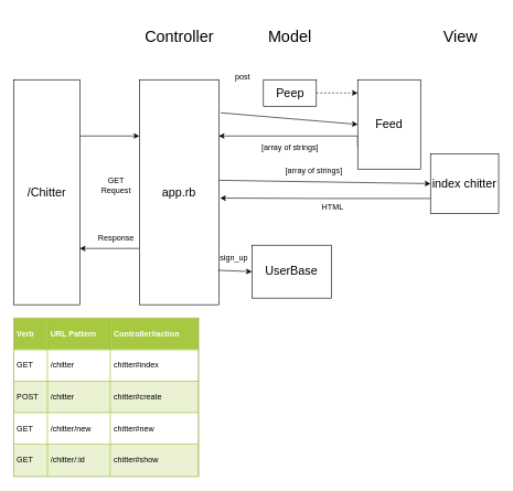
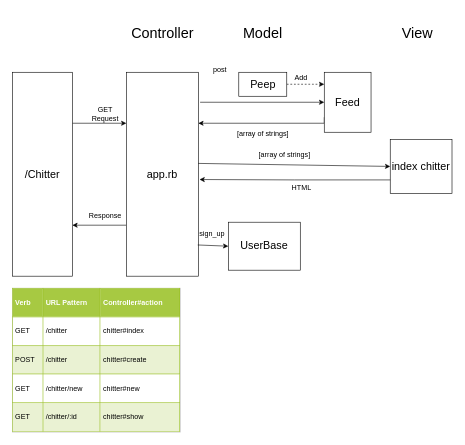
  <mxCell id="0" />
  <mxCell id="1" parent="0" />
  <mxCell id="2" style="edgeStyle=orthogonalEdgeStyle;rounded=0;orthogonalLoop=1;jettySize=auto;html=1;exitX=1;exitY=0.25;exitDx=0;exitDy=0;entryX=0;entryY=0.25;entryDx=0;entryDy=0;" edge="1" parent="1" source="3" target="5"><mxGeometry relative="1" as="geometry" /></mxCell>
  <mxCell id="3" value="&lt;font style=&quot;font-size: 18px&quot;&gt;/Chitter&lt;/font&gt;" style="rounded=0;whiteSpace=wrap;html=1;" vertex="1" parent="1"><mxGeometry x="20" y="120" width="100" height="340" as="geometry" /></mxCell>
  <mxCell id="4" style="edgeStyle=orthogonalEdgeStyle;rounded=0;orthogonalLoop=1;jettySize=auto;html=1;exitX=0;exitY=0.75;exitDx=0;exitDy=0;entryX=1;entryY=0.75;entryDx=0;entryDy=0;" edge="1" parent="1" source="5" target="3"><mxGeometry relative="1" as="geometry" /></mxCell>
  <mxCell id="5" value="&lt;font style=&quot;font-size: 18px&quot;&gt;app.rb&lt;/font&gt;" style="rounded=0;whiteSpace=wrap;html=1;" vertex="1" parent="1"><mxGeometry x="210" y="120" width="120" height="340" as="geometry" /></mxCell>
  <mxCell id="6" value="&lt;font style=&quot;font-size: 24px&quot;&gt;Controller&lt;/font&gt;" style="text;html=1;strokeColor=none;fillColor=none;align=center;verticalAlign=middle;whiteSpace=wrap;rounded=0;" vertex="1" parent="1"><mxGeometry x="212.5" y="20" width="115" height="70" as="geometry" /></mxCell>
  <mxCell id="7" style="edgeStyle=orthogonalEdgeStyle;rounded=0;orthogonalLoop=1;jettySize=auto;html=1;exitX=0;exitY=0.75;exitDx=0;exitDy=0;entryX=1;entryY=0.25;entryDx=0;entryDy=0;" edge="1" parent="1" source="8" target="5"><mxGeometry relative="1" as="geometry"><Array as="points"><mxPoint x="540" y="205" /></Array></mxGeometry></mxCell>
- <mxCell id="8" value="&lt;font style=&quot;font-size: 18px&quot;&gt;Feed&lt;/font&gt;" style="rounded=0;whiteSpace=wrap;html=1;" vertex="1" parent="1"><mxGeometry x="540" y="120" width="95" height="135" as="geometry" /></mxCell>
+ <mxCell id="8" value="&lt;font style=&quot;font-size: 18px&quot;&gt;Feed&lt;/font&gt;" style="rounded=0;whiteSpace=wrap;html=1;" vertex="1" parent="1"><mxGeometry x="540" y="120" width="78" height="100" as="geometry" /></mxCell>
  <mxCell id="9" value="&lt;font style=&quot;font-size: 24px&quot;&gt;Model&lt;/font&gt;" style="text;html=1;strokeColor=none;fillColor=none;align=center;verticalAlign=middle;whiteSpace=wrap;rounded=0;" vertex="1" parent="1"><mxGeometry x="380" y="20" width="115" height="70" as="geometry" /></mxCell>
  <mxCell id="10" value="&lt;font style=&quot;font-size: 18px&quot;&gt;index chitter&lt;/font&gt;" style="rounded=0;whiteSpace=wrap;html=1;" vertex="1" parent="1"><mxGeometry x="650" y="232" width="103" height="90" as="geometry" /></mxCell>
  <mxCell id="11" value="&lt;font style=&quot;font-size: 24px&quot;&gt;View&lt;/font&gt;" style="text;html=1;strokeColor=none;fillColor=none;align=center;verticalAlign=middle;whiteSpace=wrap;rounded=0;" vertex="1" parent="1"><mxGeometry x="638" y="20" width="115" height="70" as="geometry" /></mxCell>
- <mxCell id="12" value="GET Request" style="text;html=1;strokeColor=none;fillColor=none;align=center;verticalAlign=middle;whiteSpace=wrap;rounded=0;" vertex="1" parent="1"><mxGeometry x="155" y="270" width="40" height="20" as="geometry" /></mxCell>
+ <mxCell id="12" value="GET Request" style="text;html=1;strokeColor=none;fillColor=none;align=center;verticalAlign=middle;whiteSpace=wrap;rounded=0;" vertex="1" parent="1"><mxGeometry x="155" y="180" width="40" height="20" as="geometry" /></mxCell>
  <mxCell id="13" value="Response" style="text;html=1;strokeColor=none;fillColor=none;align=center;verticalAlign=middle;whiteSpace=wrap;rounded=0;" vertex="1" parent="1"><mxGeometry x="155" y="350" width="40" height="20" as="geometry" /></mxCell>
  <mxCell id="14" value="" style="edgeStyle=orthogonalEdgeStyle;rounded=0;orthogonalLoop=1;jettySize=auto;html=1;dashed=1;" edge="1" parent="1" source="15" target="8"><mxGeometry relative="1" as="geometry"><Array as="points"><mxPoint x="520" y="140" /><mxPoint x="520" y="140" /></Array></mxGeometry></mxCell>
  <mxCell id="15" value="&lt;font style=&quot;font-size: 18px&quot;&gt;Peep&lt;/font&gt;" style="rounded=0;whiteSpace=wrap;html=1;" vertex="1" parent="1"><mxGeometry x="397.5" y="120" width="80" height="40" as="geometry" /></mxCell>
  <mxCell id="16" value="post" style="text;html=1;resizable=0;points=[];autosize=1;align=left;verticalAlign=top;spacingTop=-4;" vertex="1" parent="1"><mxGeometry x="353" y="106" width="40" height="20" as="geometry" /></mxCell>
+ <mxCell id="17" value="Add" style="text;html=1;resizable=0;points=[];autosize=1;align=left;verticalAlign=top;spacingTop=-4;" vertex="1" parent="1"><mxGeometry x="489" y="119" width="40" height="20" as="geometry" /></mxCell>
  <mxCell id="18" value="" style="endArrow=classic;html=1;entryX=0;entryY=0.5;entryDx=0;entryDy=0;" edge="1" parent="1" target="8"><mxGeometry width="50" height="50" relative="1" as="geometry"><mxPoint x="333" y="170" as="sourcePoint" /><mxPoint x="398" y="175" as="targetPoint" /><Array as="points" /></mxGeometry></mxCell>
  <mxCell id="19" value="&lt;font style=&quot;font-size: 18px&quot;&gt;UserBase&lt;/font&gt;" style="rounded=0;whiteSpace=wrap;html=1;" vertex="1" parent="1"><mxGeometry x="380" y="370" width="120" height="80" as="geometry" /></mxCell>
  <mxCell id="20" value="sign_up" style="text;html=1;resizable=0;points=[];autosize=1;align=left;verticalAlign=top;spacingTop=-4;" vertex="1" parent="1"><mxGeometry x="330" y="380" width="60" height="20" as="geometry" /></mxCell>
  <mxCell id="21" value="[array of strings]" style="text;html=1;resizable=0;points=[];autosize=1;align=left;verticalAlign=top;spacingTop=-4;" vertex="1" parent="1"><mxGeometry x="393" y="212" width="100" height="20" as="geometry" /></mxCell>
  <mxCell id="22" value="" style="endArrow=classic;html=1;entryX=0;entryY=0.5;entryDx=0;entryDy=0;exitX=0.992;exitY=0.847;exitDx=0;exitDy=0;exitPerimeter=0;" edge="1" parent="1" source="5" target="19"><mxGeometry width="50" height="50" relative="1" as="geometry"><mxPoint x="20" y="530" as="sourcePoint" /><mxPoint x="70" y="480" as="targetPoint" /></mxGeometry></mxCell>
  <mxCell id="23" value="[array of strings]" style="text;html=1;resizable=0;points=[];autosize=1;align=left;verticalAlign=top;spacingTop=-4;" vertex="1" parent="1"><mxGeometry x="429" y="247" width="100" height="20" as="geometry" /></mxCell>
  <mxCell id="24" style="edgeStyle=orthogonalEdgeStyle;rounded=0;orthogonalLoop=1;jettySize=auto;html=1;exitX=0;exitY=0.75;exitDx=0;exitDy=0;entryX=1.017;entryY=0.526;entryDx=0;entryDy=0;entryPerimeter=0;" edge="1" parent="1" source="10" target="5"><mxGeometry relative="1" as="geometry"><mxPoint x="690" y="300" as="sourcePoint" /><mxPoint x="522" y="306" as="targetPoint" /></mxGeometry></mxCell>
  <mxCell id="25" value="HTML" style="text;html=1;resizable=0;points=[];autosize=1;align=left;verticalAlign=top;spacingTop=-4;" vertex="1" parent="1"><mxGeometry x="484" y="302" width="50" height="20" as="geometry" /></mxCell>
  <mxCell id="26" value="" style="endArrow=classic;html=1;exitX=1;exitY=0.447;exitDx=0;exitDy=0;exitPerimeter=0;entryX=0;entryY=0.5;entryDx=0;entryDy=0;" edge="1" parent="1" source="5" target="10"><mxGeometry width="50" height="50" relative="1" as="geometry"><mxPoint x="327.5" y="282" as="sourcePoint" /><mxPoint x="377.5" y="232" as="targetPoint" /></mxGeometry></mxCell>
  <mxCell id="27" value="&lt;table border=&quot;1&quot; width=&quot;100%&quot; cellpadding=&quot;4&quot; style=&quot;width: 100% ; height: 100% ; border-collapse: collapse&quot;&gt;&lt;tbody&gt;&lt;tr style=&quot;background-color: #a7c942 ; color: #ffffff ; border: 1px solid #98bf21&quot;&gt;&lt;th align=&quot;left&quot;&gt;Verb&lt;/th&gt;&lt;th align=&quot;left&quot;&gt;URL Pattern&lt;/th&gt;&lt;th align=&quot;left&quot;&gt;Controller#action&lt;/th&gt;&lt;/tr&gt;&lt;tr style=&quot;border: 1px solid #98bf21&quot;&gt;&lt;td&gt;GET&lt;/td&gt;&lt;td&gt;/chitter&lt;/td&gt;&lt;td&gt;chitter#index&lt;/td&gt;&lt;/tr&gt;&lt;tr style=&quot;background-color: #eaf2d3 ; border: 1px solid #98bf21&quot;&gt;&lt;td&gt;POST&lt;/td&gt;&lt;td&gt;/chitter&lt;/td&gt;&lt;td&gt;chitter#create&lt;/td&gt;&lt;/tr&gt;&lt;tr style=&quot;border: 1px solid #98bf21&quot;&gt;&lt;td&gt;GET&lt;/td&gt;&lt;td&gt;/chitter/new&lt;/td&gt;&lt;td&gt;chitter#new&lt;/td&gt;&lt;/tr&gt;&lt;tr style=&quot;background-color: #eaf2d3 ; border: 1px solid #98bf21&quot;&gt;&lt;td&gt;GET&lt;/td&gt;&lt;td&gt;/chitter/:id&lt;/td&gt;&lt;td&gt;chitter#show&lt;/td&gt;&lt;/tr&gt;&lt;/tbody&gt;&lt;/table&gt;" style="text;html=1;strokeColor=#c0c0c0;fillColor=#ffffff;overflow=fill;rounded=0;" vertex="1" parent="1"><mxGeometry x="20" y="480" width="280" height="240" as="geometry" /></mxCell>
